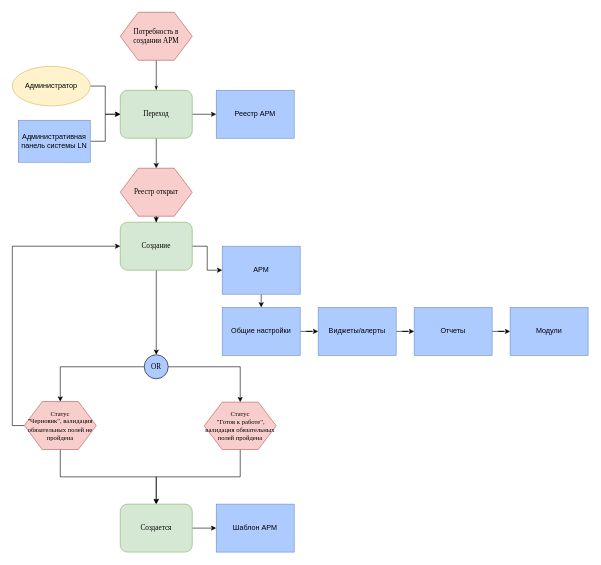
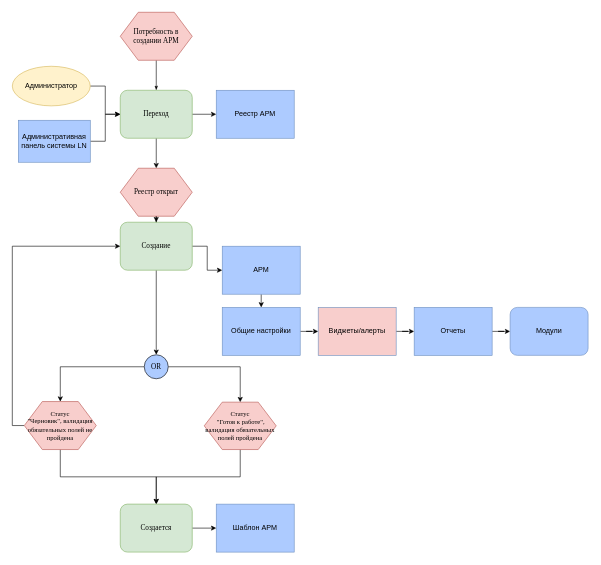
  <mxCell id="0" />
  <mxCell id="1" parent="0" />
  <mxCell id="2" style="edgeStyle=orthogonalEdgeStyle;rounded=1;html=1;labelBackgroundColor=none;startArrow=none;startFill=0;startSize=5;endArrow=classicThin;endFill=1;endSize=5;jettySize=auto;orthogonalLoop=1;strokeWidth=1;fontFamily=Verdana;fontSize=8;exitX=0.5;exitY=1;exitDx=0;exitDy=0;" parent="1" source="3" target="6" edge="1"><mxGeometry relative="1" as="geometry" /></mxCell>
  <mxCell id="3" value="Потребность в создании АРМ" style="shape=hexagon;perimeter=hexagonPerimeter;whiteSpace=wrap;html=1;rounded=0;shadow=0;labelBackgroundColor=none;strokeWidth=1;fontFamily=Verdana;fontSize=12;align=center;fillColor=#f8cecc;strokeColor=#b85450;" parent="1" vertex="1"><mxGeometry x="200" y="20" width="120" height="80" as="geometry" /></mxCell>
  <mxCell id="4" style="edgeStyle=orthogonalEdgeStyle;rounded=0;orthogonalLoop=1;jettySize=auto;html=1;exitX=1;exitY=0.5;exitDx=0;exitDy=0;entryX=0;entryY=0.5;entryDx=0;entryDy=0;" edge="1" parent="1" source="6" target="14"><mxGeometry relative="1" as="geometry" /></mxCell>
  <mxCell id="5" style="edgeStyle=orthogonalEdgeStyle;rounded=0;orthogonalLoop=1;jettySize=auto;html=1;" edge="1" parent="1" source="6" target="16"><mxGeometry relative="1" as="geometry" /></mxCell>
  <mxCell id="6" value="Переход" style="rounded=1;whiteSpace=wrap;html=1;shadow=0;labelBackgroundColor=none;strokeWidth=1;fontFamily=Verdana;fontSize=12;align=center;fillColor=#d5e8d4;strokeColor=#82b366;" parent="1" vertex="1"><mxGeometry x="200" y="150" width="120" height="80" as="geometry" /></mxCell>
  <mxCell id="7" style="edgeStyle=orthogonalEdgeStyle;rounded=0;orthogonalLoop=1;jettySize=auto;html=1;exitX=0;exitY=0.5;exitDx=0;exitDy=0;" edge="1" parent="1" source="9" target="31"><mxGeometry relative="1" as="geometry"><mxPoint x="140" y="621" as="sourcePoint" /></mxGeometry></mxCell>
  <mxCell id="8" style="edgeStyle=orthogonalEdgeStyle;rounded=0;orthogonalLoop=1;jettySize=auto;html=1;entryX=0.5;entryY=0;entryDx=0;entryDy=0;" edge="1" parent="1" source="9" target="33"><mxGeometry relative="1" as="geometry" /></mxCell>
  <mxCell id="9" value="OR" style="ellipse;whiteSpace=wrap;html=1;rounded=1;shadow=0;labelBackgroundColor=none;strokeWidth=1;fontFamily=Verdana;fontSize=12;align=center;fillColor=#adcbff;" parent="1" vertex="1"><mxGeometry x="240" y="591" width="40" height="40" as="geometry" /></mxCell>
  <mxCell id="10" style="edgeStyle=orthogonalEdgeStyle;rounded=0;orthogonalLoop=1;jettySize=auto;html=1;entryX=0;entryY=0.5;entryDx=0;entryDy=0;" edge="1" parent="1" source="11" target="6"><mxGeometry relative="1" as="geometry" /></mxCell>
  <mxCell id="11" value="Администратор" style="ellipse;whiteSpace=wrap;html=1;fillColor=#fff2cc;strokeColor=#d6b656;" vertex="1" parent="1"><mxGeometry x="20" y="110" width="130" height="66" as="geometry" /></mxCell>
  <mxCell id="12" style="edgeStyle=orthogonalEdgeStyle;rounded=0;orthogonalLoop=1;jettySize=auto;html=1;entryX=0;entryY=0.5;entryDx=0;entryDy=0;" edge="1" parent="1" source="13" target="6"><mxGeometry relative="1" as="geometry"><mxPoint x="200" y="190" as="targetPoint" /></mxGeometry></mxCell>
  <mxCell id="13" value="Административная панель системы LN" style="rounded=0;whiteSpace=wrap;html=1;strokeColor=#6c8ebf;fillColor=#ADCBFF;" vertex="1" parent="1"><mxGeometry x="30" y="200" width="120" height="70" as="geometry" /></mxCell>
  <mxCell id="14" value="Реестр АРМ" style="rounded=0;whiteSpace=wrap;html=1;strokeColor=#6c8ebf;fillColor=#ADCBFF;" vertex="1" parent="1"><mxGeometry x="360" y="150" width="130" height="80" as="geometry" /></mxCell>
  <mxCell id="15" value="" style="edgeStyle=orthogonalEdgeStyle;rounded=0;orthogonalLoop=1;jettySize=auto;html=1;" edge="1" parent="1" source="16" target="19"><mxGeometry relative="1" as="geometry" /></mxCell>
  <mxCell id="16" value="Реестр открыт" style="shape=hexagon;perimeter=hexagonPerimeter;whiteSpace=wrap;html=1;rounded=0;shadow=0;labelBackgroundColor=none;strokeWidth=1;fontFamily=Verdana;fontSize=12;align=center;fillColor=#f8cecc;strokeColor=#b85450;" vertex="1" parent="1"><mxGeometry x="200" y="280" width="120" height="80" as="geometry" /></mxCell>
  <mxCell id="17" style="edgeStyle=orthogonalEdgeStyle;rounded=0;orthogonalLoop=1;jettySize=auto;html=1;exitX=1;exitY=0.5;exitDx=0;exitDy=0;entryX=0;entryY=0.5;entryDx=0;entryDy=0;" edge="1" parent="1" source="19" target="21"><mxGeometry relative="1" as="geometry" /></mxCell>
  <mxCell id="18" value="" style="edgeStyle=orthogonalEdgeStyle;rounded=0;orthogonalLoop=1;jettySize=auto;html=1;" edge="1" parent="1" source="19" target="9"><mxGeometry relative="1" as="geometry" /></mxCell>
  <mxCell id="19" value="Создание" style="rounded=1;whiteSpace=wrap;html=1;shadow=0;labelBackgroundColor=none;strokeWidth=1;fontFamily=Verdana;fontSize=12;align=center;fillColor=#d5e8d4;strokeColor=#82b366;" vertex="1" parent="1"><mxGeometry x="200" y="370" width="120" height="80" as="geometry" /></mxCell>
  <mxCell id="20" style="edgeStyle=orthogonalEdgeStyle;rounded=0;orthogonalLoop=1;jettySize=auto;html=1;exitX=0.5;exitY=1;exitDx=0;exitDy=0;entryX=0.5;entryY=0;entryDx=0;entryDy=0;" edge="1" parent="1" source="21" target="23"><mxGeometry relative="1" as="geometry" /></mxCell>
  <mxCell id="21" value="АРМ" style="rounded=0;whiteSpace=wrap;html=1;strokeColor=#6c8ebf;fillColor=#ADCBFF;" vertex="1" parent="1"><mxGeometry x="370" y="410" width="130" height="80" as="geometry" /></mxCell>
  <mxCell id="22" value="" style="edgeStyle=orthogonalEdgeStyle;rounded=0;orthogonalLoop=1;jettySize=auto;html=1;" edge="1" parent="1" source="23" target="25"><mxGeometry relative="1" as="geometry" /></mxCell>
  <mxCell id="23" value="Общие настройки" style="rounded=0;whiteSpace=wrap;html=1;strokeColor=#6c8ebf;fillColor=#ADCBFF;" vertex="1" parent="1"><mxGeometry x="370" y="512" width="130" height="80" as="geometry" /></mxCell>
  <mxCell id="24" value="" style="edgeStyle=orthogonalEdgeStyle;rounded=0;orthogonalLoop=1;jettySize=auto;html=1;" edge="1" parent="1" source="25" target="27"><mxGeometry relative="1" as="geometry" /></mxCell>
- <mxCell id="25" value="Виджеты/алерты" style="rounded=0;whiteSpace=wrap;html=1;strokeColor=#6c8ebf;fillColor=#ADCBFF;" vertex="1" parent="1"><mxGeometry x="530" y="512" width="130" height="80" as="geometry" /></mxCell>
+ <mxCell id="25" value="Виджеты/алерты" style="rounded=0;whiteSpace=wrap;html=1;strokeColor=#6c8ebf;fillColor=#f8cecc;" vertex="1" parent="1"><mxGeometry x="530" y="512" width="130" height="80" as="geometry" /></mxCell>
  <mxCell id="26" value="" style="edgeStyle=orthogonalEdgeStyle;rounded=0;orthogonalLoop=1;jettySize=auto;html=1;" edge="1" parent="1" source="27" target="28"><mxGeometry relative="1" as="geometry" /></mxCell>
  <mxCell id="27" value="Отчеты" style="rounded=0;whiteSpace=wrap;html=1;strokeColor=#6c8ebf;fillColor=#ADCBFF;" vertex="1" parent="1"><mxGeometry x="690" y="512" width="130" height="80" as="geometry" /></mxCell>
- <mxCell id="28" value="Модули" style="rounded=0;whiteSpace=wrap;html=1;strokeColor=#6c8ebf;fillColor=#ADCBFF;" vertex="1" parent="1"><mxGeometry x="850" y="512" width="130" height="80" as="geometry" /></mxCell>
+ <mxCell id="28" value="Модули" style="whiteSpace=wrap;html=1;strokeColor=#6c8ebf;fillColor=#ADCBFF;rounded=1;" vertex="1" parent="1"><mxGeometry x="850" y="512" width="130" height="80" as="geometry" /></mxCell>
  <mxCell id="29" style="edgeStyle=orthogonalEdgeStyle;rounded=0;orthogonalLoop=1;jettySize=auto;html=1;entryX=0;entryY=0.5;entryDx=0;entryDy=0;fontSize=11;exitX=0;exitY=0.5;exitDx=0;exitDy=0;" edge="1" parent="1" source="31" target="19"><mxGeometry relative="1" as="geometry" /></mxCell>
  <mxCell id="30" style="edgeStyle=orthogonalEdgeStyle;rounded=0;orthogonalLoop=1;jettySize=auto;html=1;entryX=0.5;entryY=0;entryDx=0;entryDy=0;fontSize=11;exitX=0.5;exitY=1;exitDx=0;exitDy=0;" edge="1" parent="1" source="31" target="35"><mxGeometry relative="1" as="geometry" /></mxCell>
  <mxCell id="31" value="Статус &lt;br&gt;&quot;Черновик&quot;, валидация обязательных полей не пройдена" style="shape=hexagon;perimeter=hexagonPerimeter;whiteSpace=wrap;html=1;rounded=0;shadow=0;labelBackgroundColor=none;strokeWidth=1;fontFamily=Verdana;fontSize=11;align=center;fillColor=#f8cecc;strokeColor=#b85450;" vertex="1" parent="1"><mxGeometry x="40" y="669" width="120" height="80" as="geometry" /></mxCell>
  <mxCell id="32" style="edgeStyle=orthogonalEdgeStyle;rounded=0;orthogonalLoop=1;jettySize=auto;html=1;entryX=0.5;entryY=0;entryDx=0;entryDy=0;fontSize=11;exitX=0.5;exitY=1;exitDx=0;exitDy=0;" edge="1" parent="1" source="33" target="35"><mxGeometry relative="1" as="geometry" /></mxCell>
  <mxCell id="33" value="Статус&lt;br&gt;&amp;nbsp;&quot;Готов к работе&quot;, валидация обязательных полей пройдена" style="shape=hexagon;perimeter=hexagonPerimeter;whiteSpace=wrap;html=1;rounded=0;shadow=0;labelBackgroundColor=none;strokeWidth=1;fontFamily=Verdana;fontSize=11;align=center;fillColor=#f8cecc;strokeColor=#b85450;" vertex="1" parent="1"><mxGeometry x="340" y="670" width="120" height="79" as="geometry" /></mxCell>
  <mxCell id="34" value="" style="edgeStyle=orthogonalEdgeStyle;rounded=0;orthogonalLoop=1;jettySize=auto;html=1;fontSize=11;" edge="1" parent="1" source="35" target="36"><mxGeometry relative="1" as="geometry" /></mxCell>
  <mxCell id="35" value="Создается" style="rounded=1;whiteSpace=wrap;html=1;shadow=0;labelBackgroundColor=none;strokeWidth=1;fontFamily=Verdana;fontSize=12;align=center;fillColor=#d5e8d4;strokeColor=#82b366;" vertex="1" parent="1"><mxGeometry x="200" y="840" width="120" height="80" as="geometry" /></mxCell>
  <mxCell id="36" value="Шаблон АРМ" style="rounded=0;whiteSpace=wrap;html=1;strokeColor=#6c8ebf;fillColor=#ADCBFF;" vertex="1" parent="1"><mxGeometry x="360" y="840" width="130" height="80" as="geometry" /></mxCell>
